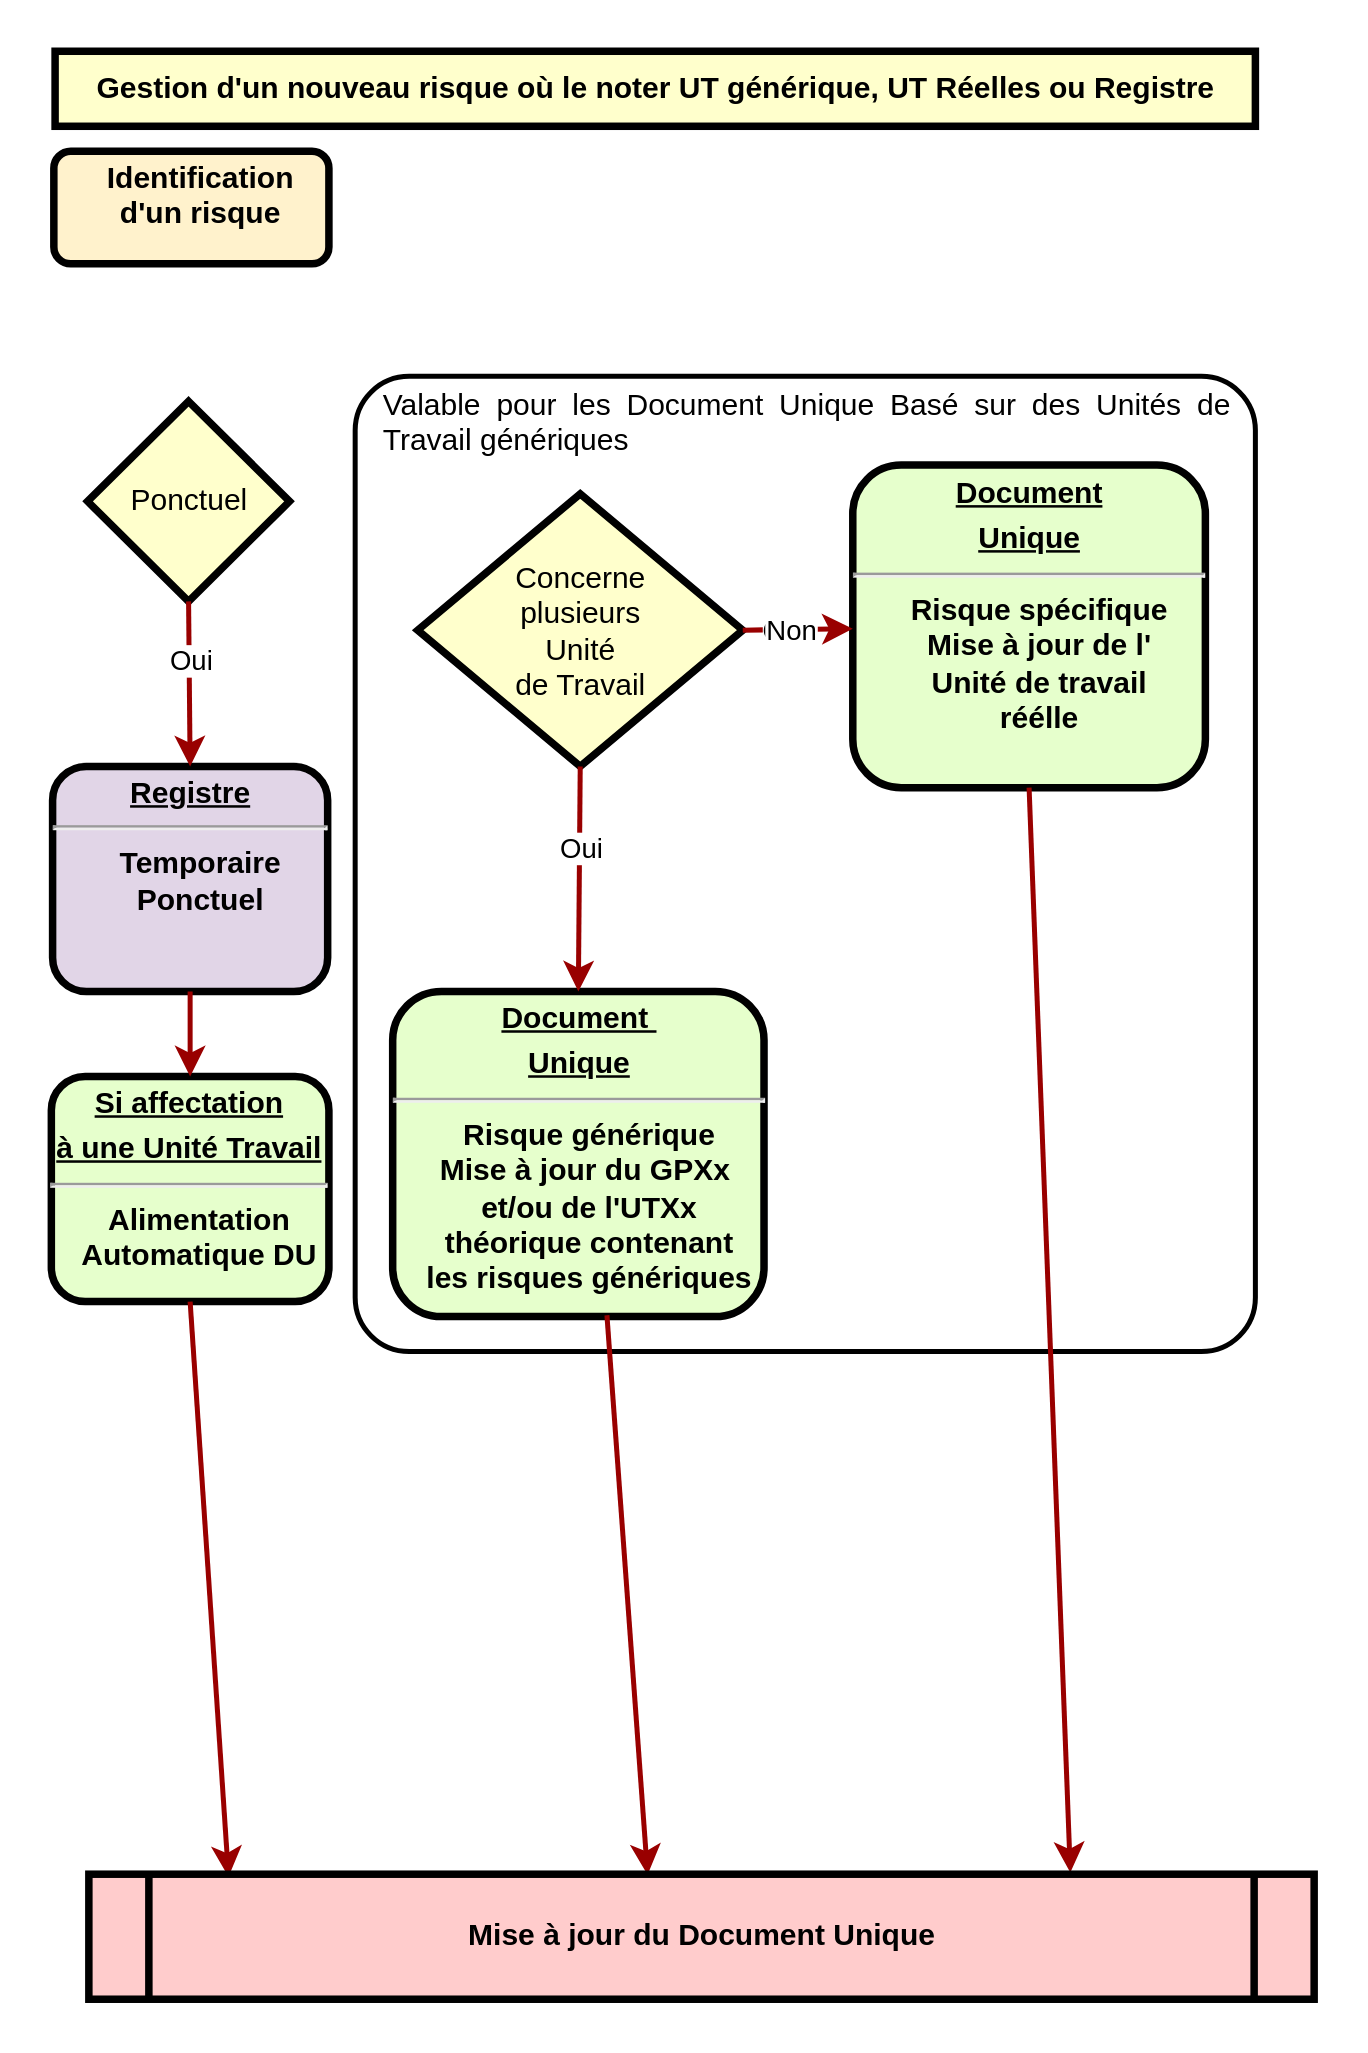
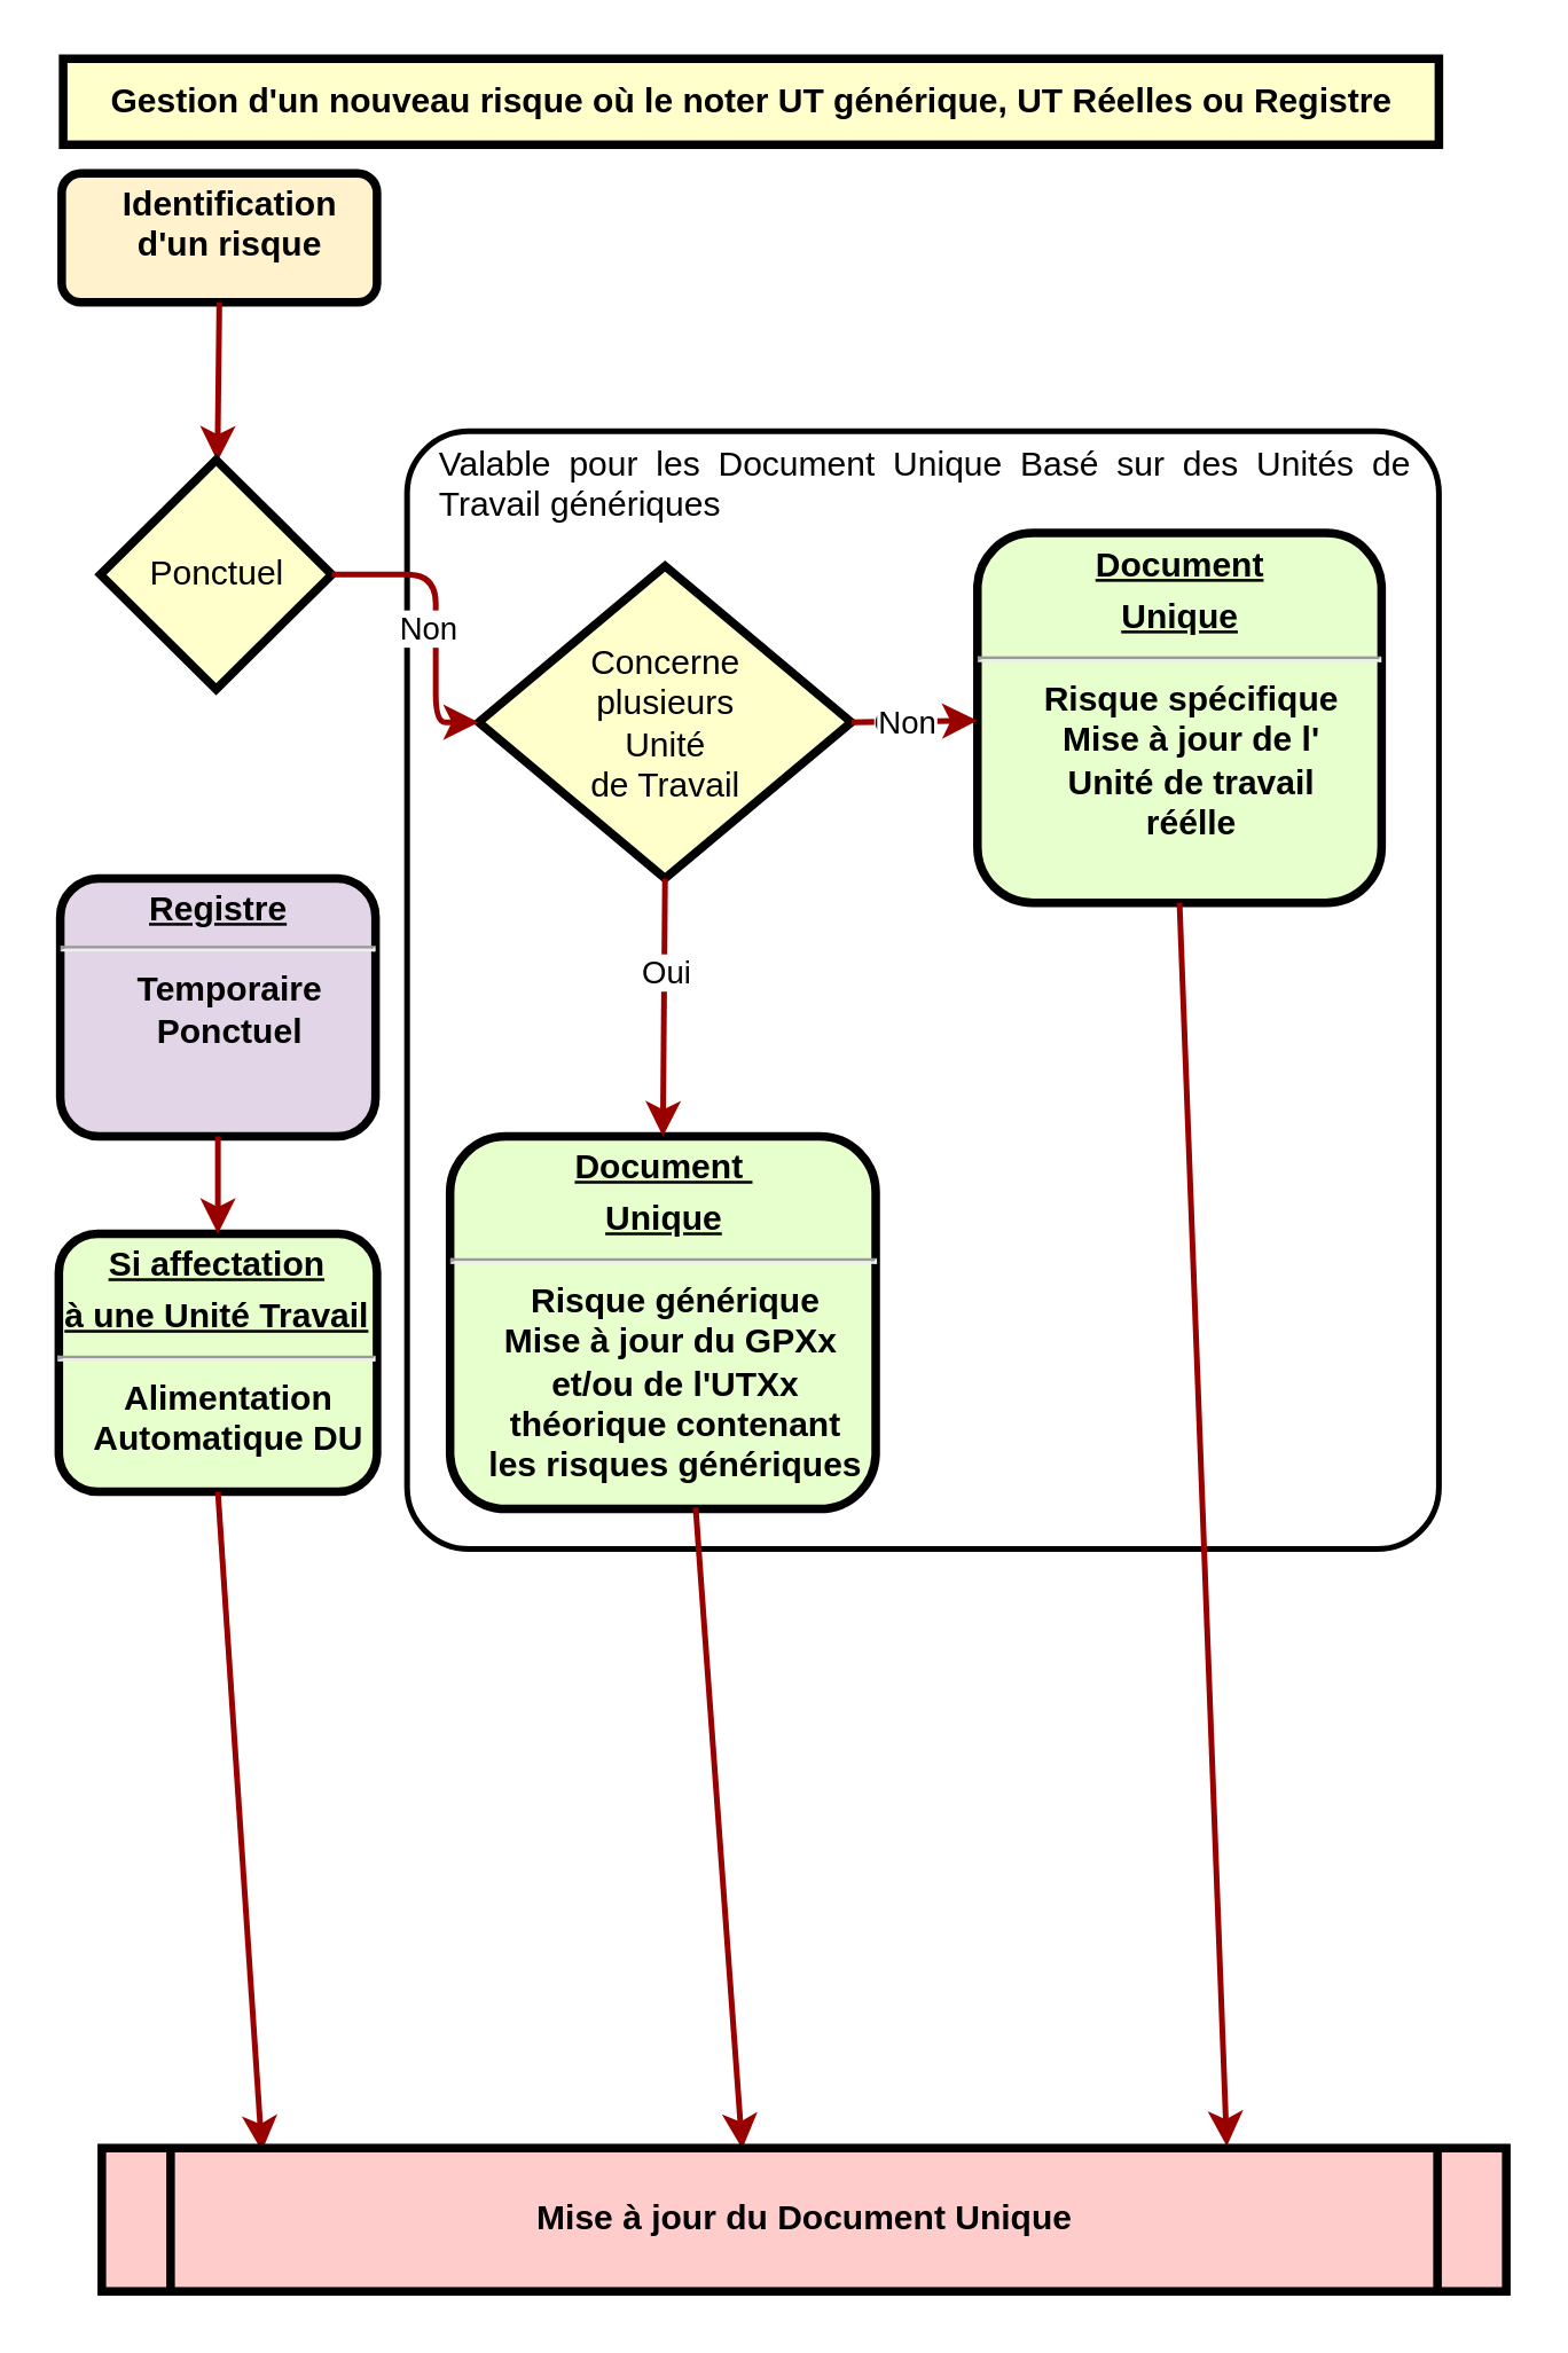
  <mxCell id="0" />
  <mxCell id="1" parent="0" />
  <mxCell id="2" value="" style="rounded=1;whiteSpace=wrap;html=1;arcSize=6;strokeWidth=2;" parent="1" vertex="1"><mxGeometry x="141.5" y="150" width="360" height="390" as="geometry" /></mxCell>
  <mxCell id="3" value="&lt;p style=&quot;margin: 0px; margin-top: 4px; text-align: center; text-decoration: underline;&quot;&gt;&lt;strong&gt;Document&amp;nbsp;&lt;/strong&gt;&lt;/p&gt;&lt;p style=&quot;margin: 0px; margin-top: 4px; text-align: center; text-decoration: underline;&quot;&gt;&lt;strong&gt;Unique&lt;br&gt;&lt;/strong&gt;&lt;/p&gt;&lt;hr&gt;&lt;p style=&quot;margin: 0px; margin-left: 8px;&quot;&gt;Risque g&lt;span style=&quot;background-color: transparent; color: light-dark(rgb(0, 0, 0), rgb(255, 255, 255));&quot;&gt;énérique&lt;/span&gt;&lt;/p&gt;&lt;p style=&quot;margin: 0px; margin-left: 8px;&quot;&gt;Mise à jour du GPXx&amp;nbsp;&lt;/p&gt;&lt;p style=&quot;margin: 0px; margin-left: 8px;&quot;&gt;et/ou de l'UTXx&lt;/p&gt;&lt;p style=&quot;margin: 0px; margin-left: 8px;&quot;&gt;théorique contenant&lt;/p&gt;&lt;p style=&quot;margin: 0px; margin-left: 8px;&quot;&gt;les risques générique&lt;span style=&quot;background-color: transparent; color: light-dark(rgb(0, 0, 0), rgb(255, 255, 255));&quot;&gt;s&lt;/span&gt;&lt;/p&gt;" style="verticalAlign=middle;align=center;overflow=fill;fontSize=12;fontFamily=Helvetica;html=1;rounded=1;fontStyle=1;strokeWidth=3;fillColor=#E6FFCC" parent="1" vertex="1"><mxGeometry x="156.5" y="396" width="148.5" height="130" as="geometry" /></mxCell>
  <mxCell id="4" value="&lt;p style=&quot;margin: 0px; margin-top: 4px; text-align: center; text-decoration: underline;&quot;&gt;&lt;/p&gt;&lt;p style=&quot;margin: 0px; margin-left: 8px;&quot;&gt;Identification&lt;/p&gt;&lt;p style=&quot;margin: 0px; margin-left: 8px;&quot;&gt;d'un risque&lt;/p&gt;" style="verticalAlign=middle;align=center;overflow=fill;fontSize=12;fontFamily=Helvetica;html=1;rounded=1;fontStyle=1;strokeWidth=3;fillColor=#fff2cc;" parent="1" vertex="1"><mxGeometry x="21" y="60" width="110" height="45" as="geometry" /></mxCell>
  <mxCell id="5" value="Gestion d'un nouveau risque où le noter UT générique, UT Réelles ou Registre" style="whiteSpace=wrap;align=center;verticalAlign=middle;fontStyle=1;strokeWidth=3;fillColor=#FFFFCC" parent="1" vertex="1"><mxGeometry x="21.5" y="20" width="480" height="30" as="geometry" /></mxCell>
+ <mxCell id="6" value="" style="edgeStyle=none;noEdgeStyle=1;strokeColor=#990000;strokeWidth=2;exitX=0.5;exitY=1;exitDx=0;exitDy=0;" parent="1" source="4" target="7" edge="1"><mxGeometry width="100" height="100" relative="1" as="geometry"><mxPoint x="75.5" y="110" as="sourcePoint" /><mxPoint x="75.5" y="185" as="targetPoint" /></mxGeometry></mxCell>
  <mxCell id="7" value="Ponctuel" style="rhombus;whiteSpace=wrap;html=1;fillColor=light-dark(#ffffcc, #281d00);strokeColor=light-dark(#000000, #6d5100);strokeWidth=3;" parent="1" vertex="1"><mxGeometry x="34.5" y="160" width="80.75" height="80" as="geometry" /></mxCell>
  <mxCell id="8" value="&lt;p style=&quot;margin: 4px 0px 0px; text-decoration: underline;&quot;&gt;&lt;strong style=&quot;background-color: transparent; color: light-dark(rgb(0, 0, 0), rgb(255, 255, 255));&quot;&gt;Registre&lt;/strong&gt;&lt;/p&gt;&lt;hr&gt;&lt;p style=&quot;margin: 0px; margin-left: 8px;&quot;&gt;Temporaire&lt;/p&gt;&lt;p style=&quot;margin: 0px; margin-left: 8px;&quot;&gt;Ponctuel&lt;/p&gt;" style="verticalAlign=middle;align=center;overflow=fill;fontSize=12;fontFamily=Helvetica;html=1;rounded=1;fontStyle=1;strokeWidth=3;fillColor=#e1d5e7;" parent="1" vertex="1"><mxGeometry x="20.5" y="306" width="110" height="90" as="geometry" /></mxCell>
  <mxCell id="9" value="&lt;p style=&quot;margin: 0px; margin-top: 4px; text-align: center; text-decoration: underline;&quot;&gt;&lt;strong&gt;Document&lt;/strong&gt;&lt;/p&gt;&lt;p style=&quot;margin: 0px; margin-top: 4px; text-align: center; text-decoration: underline;&quot;&gt;&lt;strong&gt;Unique&lt;br&gt;&lt;/strong&gt;&lt;/p&gt;&lt;hr&gt;&lt;p style=&quot;margin: 0px; margin-left: 8px;&quot;&gt;Risque&amp;nbsp;&lt;span style=&quot;background-color: transparent; color: light-dark(rgb(0, 0, 0), rgb(255, 255, 255));&quot;&gt;spécifique&lt;/span&gt;&lt;/p&gt;&lt;p style=&quot;margin: 0px; margin-left: 8px;&quot;&gt;&lt;span style=&quot;background-color: transparent; color: light-dark(rgb(0, 0, 0), rgb(255, 255, 255));&quot;&gt;Mise à jour de l'&lt;/span&gt;&lt;/p&gt;&lt;p style=&quot;margin: 0px; margin-left: 8px;&quot;&gt;&lt;span style=&quot;background-color: transparent; color: light-dark(rgb(0, 0, 0), rgb(255, 255, 255));&quot;&gt;Unité de travail&lt;/span&gt;&lt;/p&gt;&lt;p style=&quot;margin: 0px; margin-left: 8px;&quot;&gt;réélle&lt;/p&gt;" style="verticalAlign=middle;align=center;overflow=fill;fontSize=12;fontFamily=Helvetica;html=1;rounded=1;fontStyle=1;strokeWidth=3;fillColor=#E6FFCC" parent="1" vertex="1"><mxGeometry x="340.5" y="185.5" width="141" height="129" as="geometry" /></mxCell>
- <mxCell id="10" value="" style="edgeStyle=none;noEdgeStyle=1;strokeColor=#990000;strokeWidth=2;exitX=0.5;exitY=1;exitDx=0;exitDy=0;entryX=0.5;entryY=0;entryDx=0;entryDy=0;" parent="1" source="7" target="8" edge="1"><mxGeometry width="100" height="100" relative="1" as="geometry"><mxPoint x="101.5" y="241" as="sourcePoint" /><mxPoint x="101.5" y="316" as="targetPoint" /></mxGeometry></mxCell>
- <mxCell id="11" value="Oui" style="edgeLabel;html=1;align=center;verticalAlign=middle;resizable=0;points=[];" parent="10" connectable="0" vertex="1"><mxGeometry x="-0.269" relative="1" as="geometry"><mxPoint as="offset" /></mxGeometry></mxCell>
  <mxCell id="12" value="Concerne&lt;div&gt;plusieurs&lt;/div&gt;&lt;div&gt;&lt;span style=&quot;background-color: transparent; color: light-dark(rgb(0, 0, 0), rgb(255, 255, 255));&quot;&gt;Unité&lt;/span&gt;&lt;/div&gt;&lt;div&gt;de Travail&lt;/div&gt;" style="rhombus;whiteSpace=wrap;html=1;fillColor=light-dark(#ffffcc, #281d00);strokeColor=light-dark(#000000, #6d5100);strokeWidth=3;" parent="1" vertex="1"><mxGeometry x="166.5" y="197" width="130" height="109" as="geometry" /></mxCell>
+ <mxCell id="13" value="" style="edgeStyle=elbowEdgeStyle;elbow=horizontal;strokeColor=#990000;strokeWidth=2;entryX=0;entryY=0.5;entryDx=0;entryDy=0;exitX=1;exitY=0.5;exitDx=0;exitDy=0;" parent="1" source="7" target="12" edge="1"><mxGeometry width="100" height="100" relative="1" as="geometry"><mxPoint x="141.5" y="175" as="sourcePoint" /><mxPoint x="231.5" y="120" as="targetPoint" /><Array as="points"><mxPoint x="151.5" y="220" /></Array></mxGeometry></mxCell>
+ <mxCell id="14" value="Non" style="edgeLabel;html=1;align=center;verticalAlign=middle;resizable=0;points=[];" parent="13" connectable="0" vertex="1"><mxGeometry x="-0.185" y="-3" relative="1" as="geometry"><mxPoint y="13" as="offset" /></mxGeometry></mxCell>
  <mxCell id="15" value="&lt;p style=&quot;margin: 0px; margin-top: 4px; text-align: center; text-decoration: underline;&quot;&gt;Si affectation&lt;/p&gt;&lt;p style=&quot;margin: 0px; margin-top: 4px; text-align: center; text-decoration: underline;&quot;&gt;à une Unité Travail&lt;/p&gt;&lt;hr&gt;&lt;p style=&quot;margin: 0px; margin-left: 8px;&quot;&gt;Alimentation&lt;/p&gt;&lt;p style=&quot;margin: 0px; margin-left: 8px;&quot;&gt;Automatique DU&lt;/p&gt;" style="verticalAlign=middle;align=center;overflow=fill;fontSize=12;fontFamily=Helvetica;html=1;rounded=1;fontStyle=1;strokeWidth=3;fillColor=#E6FFCC" parent="1" vertex="1"><mxGeometry x="20" y="430" width="111" height="90" as="geometry" /></mxCell>
  <mxCell id="16" value="" style="edgeStyle=none;noEdgeStyle=1;strokeColor=#990000;strokeWidth=2;exitX=0.5;exitY=1;exitDx=0;exitDy=0;entryX=0.5;entryY=0;entryDx=0;entryDy=0;" parent="1" source="8" target="15" edge="1"><mxGeometry width="100" height="100" relative="1" as="geometry"><mxPoint x="181.5" y="361" as="sourcePoint" /><mxPoint x="182.5" y="427" as="targetPoint" /></mxGeometry></mxCell>
  <mxCell id="17" value="" style="edgeStyle=none;noEdgeStyle=1;strokeColor=#990000;strokeWidth=2;exitX=0.5;exitY=1;exitDx=0;exitDy=0;entryX=0.5;entryY=0;entryDx=0;entryDy=0;" parent="1" source="12" target="3" edge="1"><mxGeometry width="100" height="100" relative="1" as="geometry"><mxPoint x="71.5" y="280" as="sourcePoint" /><mxPoint x="72.5" y="346" as="targetPoint" /></mxGeometry></mxCell>
  <mxCell id="18" value="Oui" style="edgeLabel;html=1;align=center;verticalAlign=middle;resizable=0;points=[];" parent="17" connectable="0" vertex="1"><mxGeometry x="-0.269" relative="1" as="geometry"><mxPoint as="offset" /></mxGeometry></mxCell>
  <mxCell id="19" value="" style="edgeStyle=none;noEdgeStyle=1;strokeColor=#990000;strokeWidth=2;exitX=1;exitY=0.5;exitDx=0;exitDy=0;" parent="1" source="12" target="9" edge="1"><mxGeometry width="100" height="100" relative="1" as="geometry"><mxPoint x="221.5" y="320" as="sourcePoint" /><mxPoint x="222.5" y="410" as="targetPoint" /></mxGeometry></mxCell>
  <mxCell id="20" value="Oui" style="edgeLabel;html=1;align=center;verticalAlign=middle;resizable=0;points=[];" parent="19" connectable="0" vertex="1"><mxGeometry x="-0.269" relative="1" as="geometry"><mxPoint as="offset" /></mxGeometry></mxCell>
  <mxCell id="21" value="Non" style="edgeLabel;html=1;align=center;verticalAlign=middle;resizable=0;points=[];" parent="19" connectable="0" vertex="1"><mxGeometry x="-0.125" relative="1" as="geometry"><mxPoint as="offset" /></mxGeometry></mxCell>
  <mxCell id="22" value="" style="edgeStyle=none;noEdgeStyle=1;strokeColor=#990000;strokeWidth=2;exitX=0.577;exitY=0.996;exitDx=0;exitDy=0;entryX=0.456;entryY=0.004;entryDx=0;entryDy=0;entryPerimeter=0;exitPerimeter=0;" parent="1" source="3" target="26" edge="1"><mxGeometry width="100" height="100" relative="1" as="geometry"><mxPoint x="71.5" y="530" as="sourcePoint" /><mxPoint x="243.186" y="750" as="targetPoint" /></mxGeometry></mxCell>
  <mxCell id="23" value="" style="edgeStyle=none;noEdgeStyle=1;strokeColor=#990000;strokeWidth=2;exitX=0.5;exitY=1;exitDx=0;exitDy=0;entryX=0.801;entryY=-0.013;entryDx=0;entryDy=0;entryPerimeter=0;" parent="1" source="9" target="26" edge="1"><mxGeometry width="100" height="100" relative="1" as="geometry"><mxPoint x="201.5" y="570" as="sourcePoint" /><mxPoint x="420" y="744" as="targetPoint" /></mxGeometry></mxCell>
  <mxCell id="24" value="" style="edgeStyle=none;noEdgeStyle=1;strokeColor=#990000;strokeWidth=2;exitX=0.5;exitY=1;exitDx=0;exitDy=0;entryX=0.114;entryY=0.02;entryDx=0;entryDy=0;entryPerimeter=0;" parent="1" source="15" target="26" edge="1"><mxGeometry width="100" height="100" relative="1" as="geometry"><mxPoint x="75.5" y="520" as="sourcePoint" /><mxPoint x="77.793" y="747.05" as="targetPoint" /></mxGeometry></mxCell>
  <mxCell id="25" value="&lt;div style=&quot;text-align: justify;&quot;&gt;&lt;div&gt;Valable pour les Document Unique&amp;nbsp;&lt;span style=&quot;background-color: transparent; color: light-dark(rgb(0, 0, 0), rgb(255, 255, 255));&quot;&gt;Basé sur des Unités de Travail génériques&lt;/span&gt;&lt;/div&gt;&lt;/div&gt;" style="text;whiteSpace=wrap;html=1;" parent="1" vertex="1"><mxGeometry x="150.5" y="148" width="341" height="50" as="geometry" /></mxCell>
  <mxCell id="26" value="Mise à jour du Document Unique" style="shape=process;whiteSpace=wrap;align=center;verticalAlign=middle;size=0.048;fontStyle=1;strokeWidth=3;fillColor=#FFCCCC" parent="1" vertex="1"><mxGeometry x="35" y="749" width="490" height="50" as="geometry" /></mxCell>
